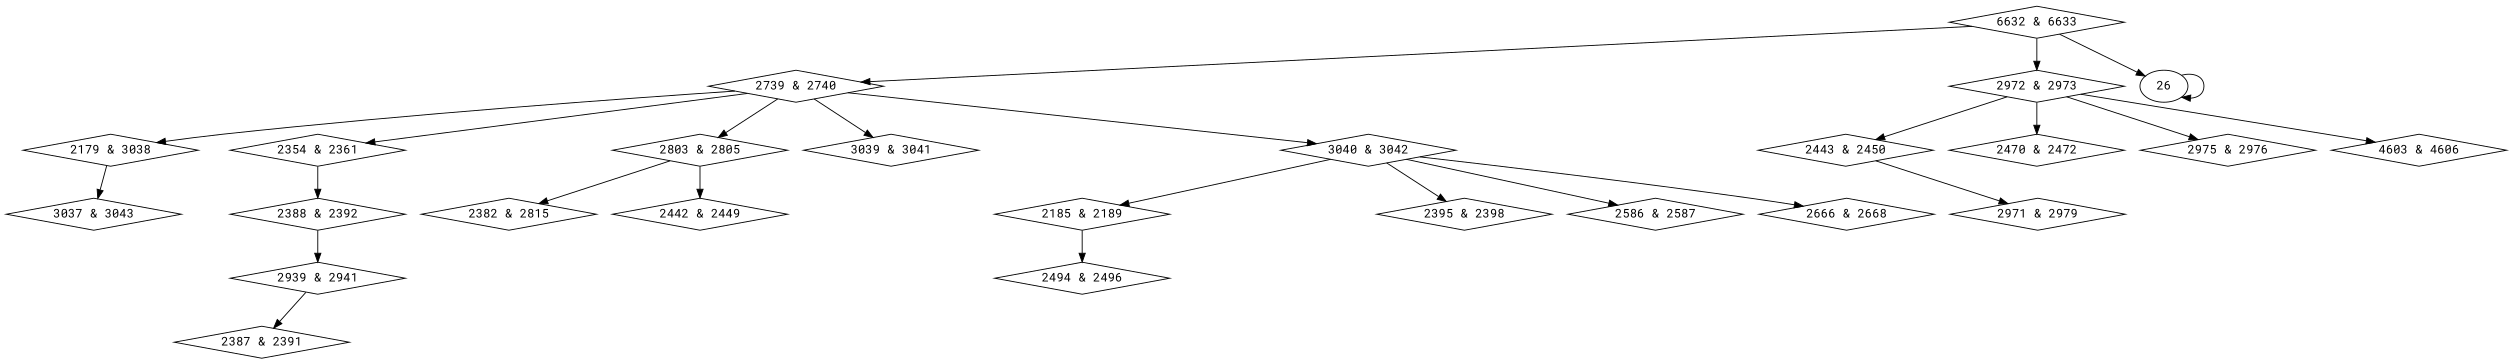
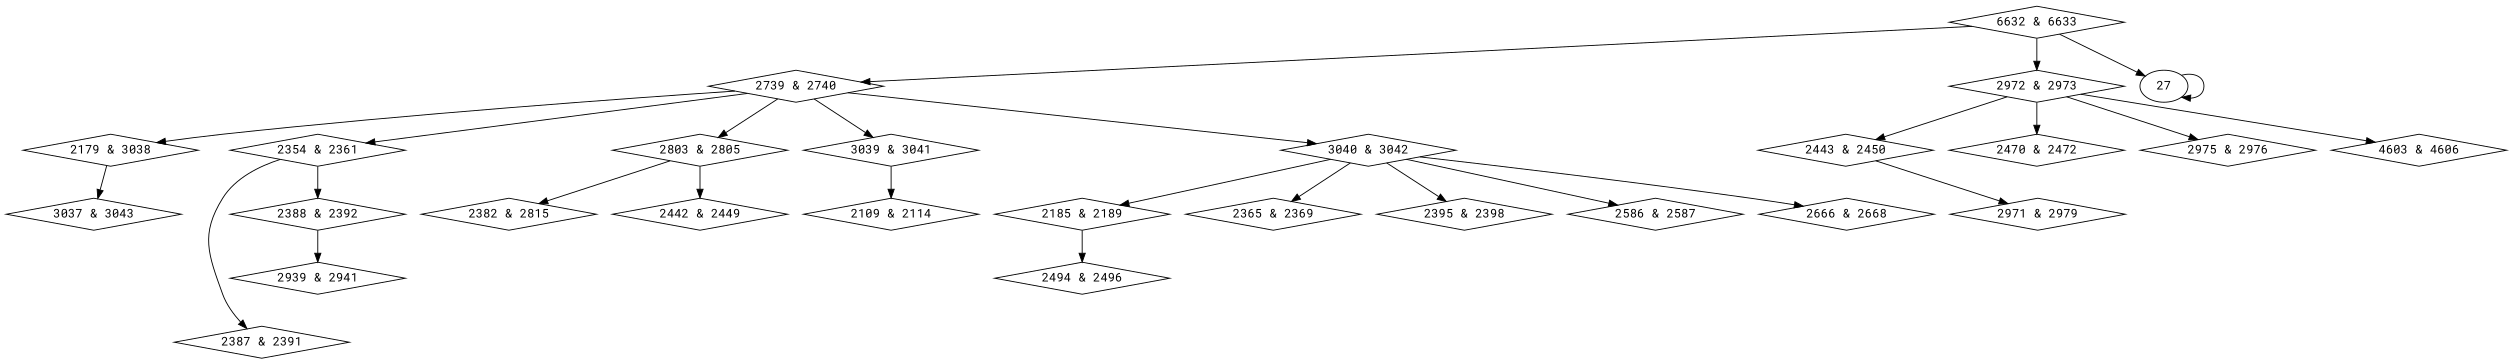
  digraph {
    fontname="Roboto Mono"
    node [fontname="Roboto Mono" shape=diamond]
    edge [fontname="Roboto Mono"]
+   n1 [label="2109 & 2114"]
    n2 [label="2179 & 3038"]
    n3 [label="3037 & 3043"]
    n4 [label="2185 & 2189"]
    n5 [label="2494 & 2496"]
    n6 [label="2354 & 2361"]
    n7 [label="2387 & 2391"]
    n8 [label="2388 & 2392"]
    n9 [label="2939 & 2941"]
+   n10 [label="2365 & 2369"]
    n11 [label="2382 & 2815"]
    n12 [label="2395 & 2398"]
    n13 [label="2442 & 2449"]
    n14 [label="2443 & 2450"]
    n15 [label="2971 & 2979"]
    n16 [label="2470 & 2472"]
    n17 [label="2586 & 2587"]
    n18 [label="2666 & 2668"]
    n19 [label="2739 & 2740"]
    n20 [label="2803 & 2805"]
    n21 [label="3039 & 3041"]
    n22 [label="3040 & 3042"]
    n23 [label="2972 & 2973"]
    n24 [label="2975 & 2976"]
    n25 [label="4603 & 4606"]
    n26 [label="6632 & 6633"]
-   26 [shape=""]
+   26 [label=27 shape=""]
    n2 -> n3
    n4 -> n5
-   n9 -> n7
+   n6 -> n7
    n6 -> n8
    n8 -> n9
    n14 -> n15
    n19 -> n2
    n19 -> n6
    n19 -> n20
    n19 -> n21
    n19 -> n22
    n20 -> n11
    n20 -> n13
+   n21 -> n1
    n22 -> n4
+   n22 -> n10
    n22 -> n12
    n22 -> n17
    n22 -> n18
    n23 -> n14
    n23 -> n16
    n23 -> n24
    n23 -> n25
    n26 -> n19
    n26 -> n23
    n26 -> 26
    26 -> 26
  }
